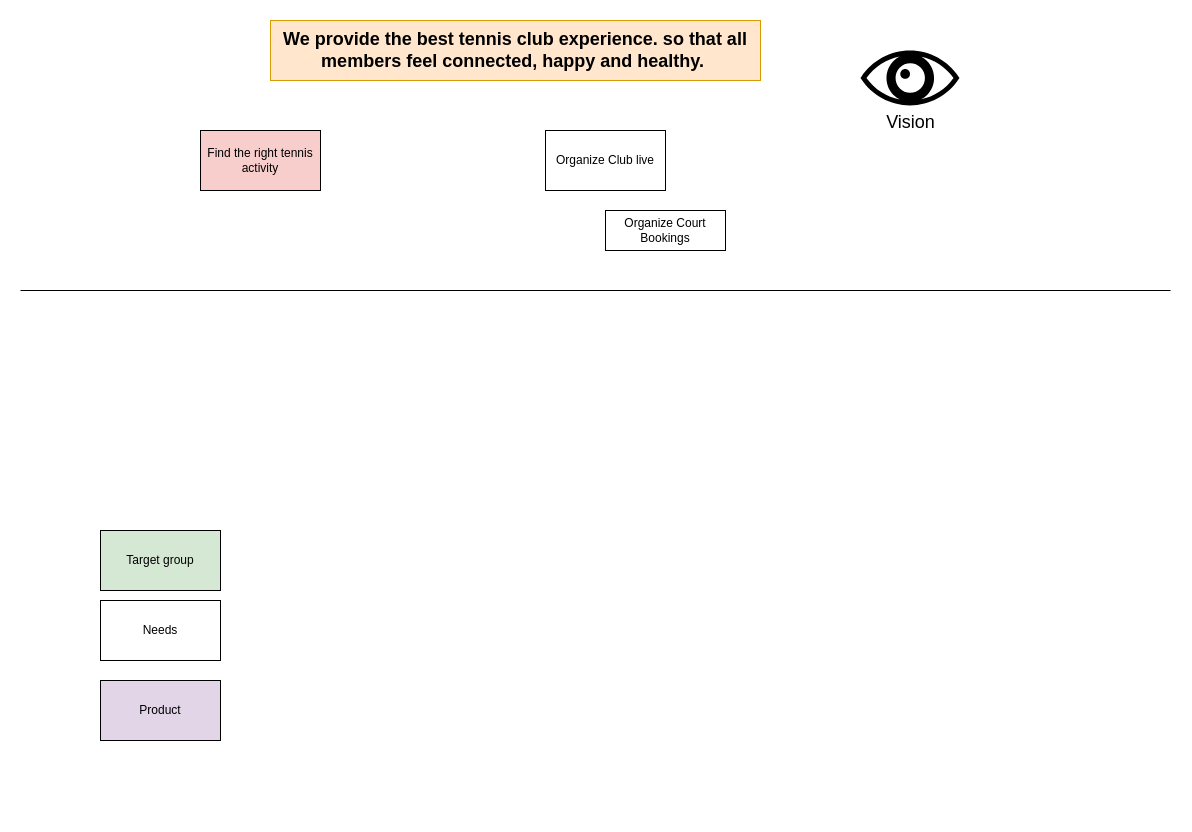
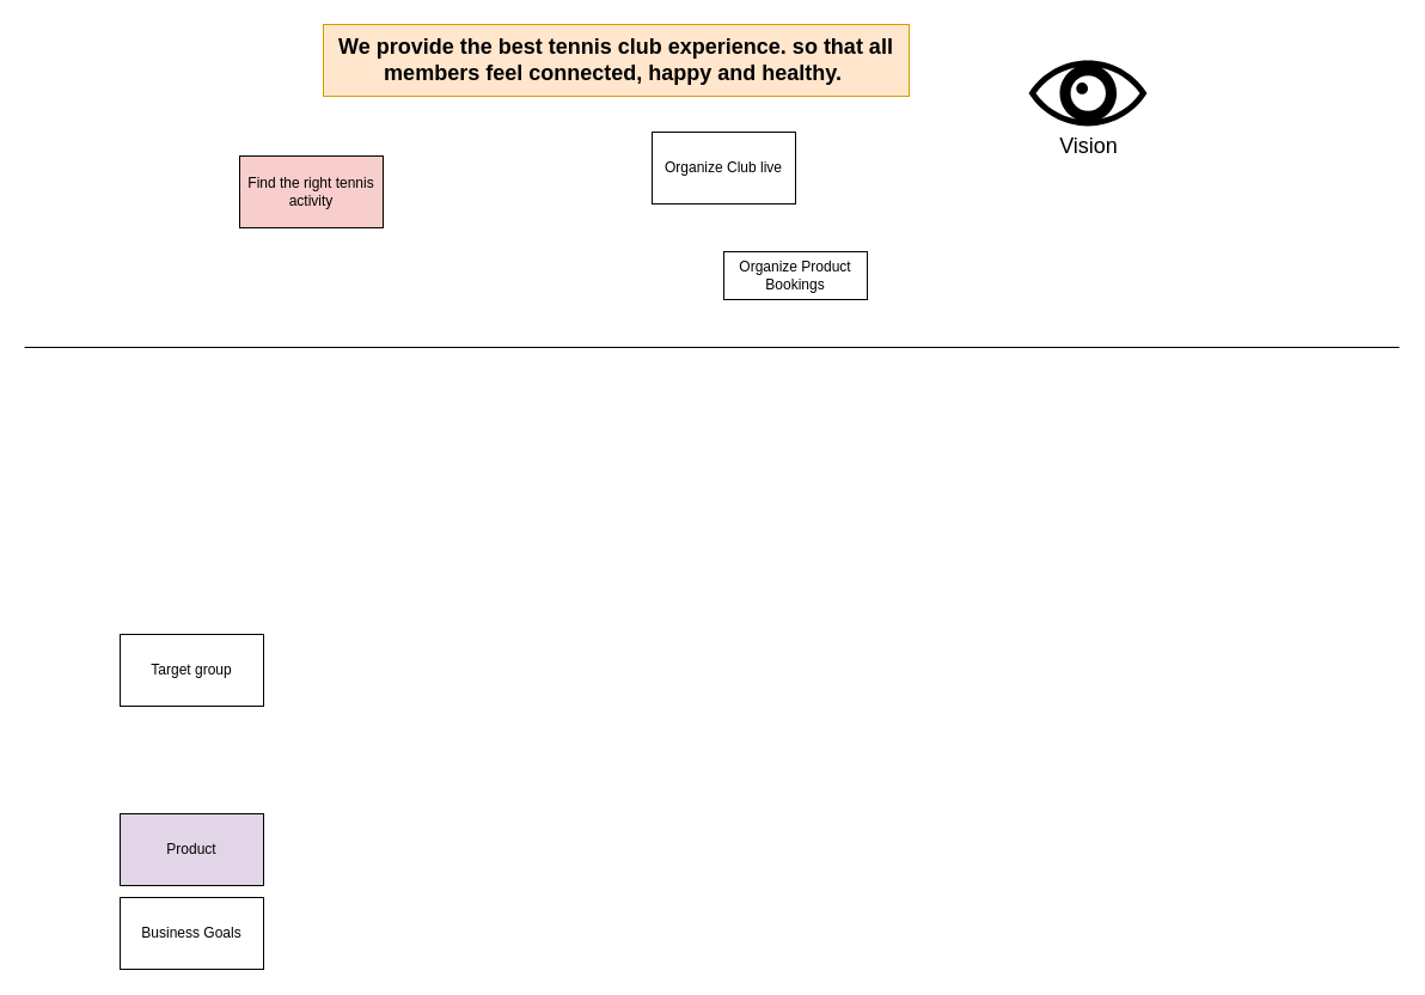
  <mxCell id="0" />
  <mxCell id="1" parent="0" />
  <mxCell id="2" value="Find the right tennis activity" style="rounded=0;whiteSpace=wrap;html=1;fillColor=#f8cecc;" vertex="1" parent="1"><mxGeometry x="200" y="130" width="120" height="60" as="geometry" /></mxCell>
- <mxCell id="3" value="Organize Club live" style="rounded=0;whiteSpace=wrap;html=1;" vertex="1" parent="1"><mxGeometry x="545" y="130" width="120" height="60" as="geometry" /></mxCell>
- <mxCell id="4" value="Organize Court Bookings" style="rounded=0;whiteSpace=wrap;html=1;" vertex="1" parent="1"><mxGeometry x="605" y="210" width="120" height="40" as="geometry" /></mxCell>
+ <mxCell id="3" value="Organize Club live" style="rounded=0;whiteSpace=wrap;html=1;" vertex="1" parent="1"><mxGeometry x="545" y="110" width="120" height="60" as="geometry" /></mxCell>
+ <mxCell id="4" value="Organize Product Bookings" style="rounded=0;whiteSpace=wrap;html=1;" vertex="1" parent="1"><mxGeometry x="605" y="210" width="120" height="40" as="geometry" /></mxCell>
  <mxCell id="5" value="&lt;font style=&quot;font-size: 18px&quot;&gt;&lt;b&gt;We provide the best tennis club experience. so that all members feel connected, happy and healthy.&amp;nbsp;&lt;/b&gt;&lt;/font&gt;" style="text;html=1;strokeColor=#d79b00;fillColor=#ffe6cc;align=center;verticalAlign=middle;whiteSpace=wrap;rounded=0;fontColor=#000000;" vertex="1" parent="1"><mxGeometry x="270" y="20" width="490" height="60" as="geometry" /></mxCell>
- <mxCell id="6" value="Target group" style="rounded=0;whiteSpace=wrap;html=1;fontColor=#000000;fillColor=#d5e8d4;" vertex="1" parent="1"><mxGeometry x="100" y="530" width="120" height="60" as="geometry" /></mxCell>
- <mxCell id="7" value="Needs" style="rounded=0;whiteSpace=wrap;html=1;fontColor=#000000;" vertex="1" parent="1"><mxGeometry x="100" y="600" width="120" height="60" as="geometry" /></mxCell>
+ <mxCell id="6" value="Target group" style="rounded=0;whiteSpace=wrap;html=1;fontColor=#000000;" vertex="1" parent="1"><mxGeometry x="100" y="530" width="120" height="60" as="geometry" /></mxCell>
  <mxCell id="8" value="Product" style="rounded=0;whiteSpace=wrap;html=1;fontColor=#000000;fillColor=#e1d5e7;" vertex="1" parent="1"><mxGeometry x="100" y="680" width="120" height="60" as="geometry" /></mxCell>
+ <mxCell id="9" value="Business Goals" style="rounded=0;whiteSpace=wrap;html=1;fontColor=#000000;" vertex="1" parent="1"><mxGeometry x="100" y="750" width="120" height="60" as="geometry" /></mxCell>
  <mxCell id="10" value="&lt;font style=&quot;font-size: 18px&quot;&gt;Vision&lt;/font&gt;" style="shape=mxgraph.signs.healthcare.eye;html=1;fillColor=#000000;strokeColor=none;verticalLabelPosition=bottom;verticalAlign=top;align=center;fontColor=#000000;" vertex="1" parent="1"><mxGeometry x="860" y="50" width="99" height="55" as="geometry" /></mxCell>
  <mxCell id="11" value="" style="endArrow=none;html=1;fontColor=#000000;" edge="1" parent="1"><mxGeometry width="50" height="50" relative="1" as="geometry"><mxPoint y="290" as="sourcePoint" x="20" /><mxPoint x="1170" y="290" as="targetPoint" /></mxGeometry></mxCell>
